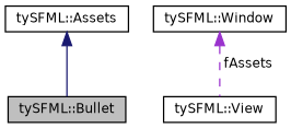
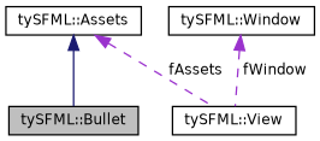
  digraph {
    node [color=black fillcolor=white fontname=Helvetica fontsize=10 shape=record style=filled]
    edge [color=darkorchid3 dir=back fontname=Helvetica fontsize=10 labelfontname=Helvetica labelfontsize=10 style=dashed]
    n1 [fillcolor=grey75 fontcolor=black height=0.2 label="tySFML::Bullet" width=0.4]
    n2 [height=0.2 label="tySFML::View" width=0.4]
    n3 [height=0.2 label="tySFML::Window" width=0.4]
    n4 [height=0.2 label="tySFML::Assets" width=0.4]
-   n3 -> n2 [label=" fAssets"]
+   n3 -> n2 [label=" fWindow"]
    n4 -> n1 [color=midnightblue style=solid]
+   n4 -> n2 [label=" fAssets"]
  }
